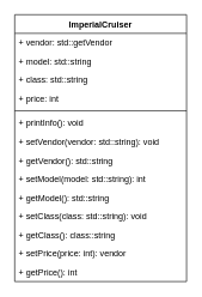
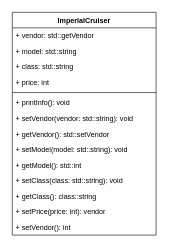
  <mxCell id="0" />
  <mxCell id="1" parent="0" />
  <mxCell id="2" value="ImperialCruiser" style="swimlane;fontStyle=1;align=center;verticalAlign=top;childLayout=stackLayout;horizontal=1;startSize=26;horizontalStack=0;resizeParent=1;resizeParentMax=0;resizeLast=0;collapsible=1;marginBottom=0;" vertex="1" parent="1"><mxGeometry x="20" y="20" width="240" height="372" as="geometry"><mxRectangle x="40" y="40" width="130" height="30" as="alternateBounds" /></mxGeometry></mxCell>
  <mxCell id="3" value="+ vendor: std::getVendor" style="text;strokeColor=none;fillColor=none;align=left;verticalAlign=top;spacingLeft=4;spacingRight=4;overflow=hidden;rotatable=0;points=[[0,0.5],[1,0.5]];portConstraint=eastwest;" vertex="1" parent="2"><mxGeometry y="26" width="240" height="26" as="geometry" /></mxCell>
  <mxCell id="4" value="+ model: std::string" style="text;strokeColor=none;fillColor=none;align=left;verticalAlign=top;spacingLeft=4;spacingRight=4;overflow=hidden;rotatable=0;points=[[0,0.5],[1,0.5]];portConstraint=eastwest;" vertex="1" parent="2"><mxGeometry y="52" width="240" height="26" as="geometry" /></mxCell>
  <mxCell id="5" value="+ class: std::string" style="text;strokeColor=none;fillColor=none;align=left;verticalAlign=top;spacingLeft=4;spacingRight=4;overflow=hidden;rotatable=0;points=[[0,0.5],[1,0.5]];portConstraint=eastwest;" vertex="1" parent="2"><mxGeometry y="78" width="240" height="26" as="geometry" /></mxCell>
  <mxCell id="6" value="+ price: int" style="text;strokeColor=none;fillColor=none;align=left;verticalAlign=top;spacingLeft=4;spacingRight=4;overflow=hidden;rotatable=0;points=[[0,0.5],[1,0.5]];portConstraint=eastwest;" vertex="1" parent="2"><mxGeometry y="104" width="240" height="26" as="geometry" /></mxCell>
  <mxCell id="7" value="" style="line;strokeWidth=1;fillColor=none;align=left;verticalAlign=middle;spacingTop=-1;spacingLeft=3;spacingRight=3;rotatable=0;labelPosition=right;points=[];portConstraint=eastwest;strokeColor=inherit;" vertex="1" parent="2"><mxGeometry y="130" width="240" height="8" as="geometry" /></mxCell>
  <mxCell id="8" value="+ printInfo(): void" style="text;strokeColor=none;fillColor=none;align=left;verticalAlign=top;spacingLeft=4;spacingRight=4;overflow=hidden;rotatable=0;points=[[0,0.5],[1,0.5]];portConstraint=eastwest;" vertex="1" parent="2"><mxGeometry y="138" width="240" height="26" as="geometry" /></mxCell>
  <mxCell id="9" value="+ setVendor(vendor: std::string): void" style="text;strokeColor=none;fillColor=none;align=left;verticalAlign=top;spacingLeft=4;spacingRight=4;overflow=hidden;rotatable=0;points=[[0,0.5],[1,0.5]];portConstraint=eastwest;" vertex="1" parent="2"><mxGeometry y="164" width="240" height="26" as="geometry" /></mxCell>
- <mxCell id="10" value="+ getVendor(): std::string" style="text;strokeColor=none;fillColor=none;align=left;verticalAlign=top;spacingLeft=4;spacingRight=4;overflow=hidden;rotatable=0;points=[[0,0.5],[1,0.5]];portConstraint=eastwest;" vertex="1" parent="2"><mxGeometry y="190" width="240" height="26" as="geometry" /></mxCell>
- <mxCell id="11" value="+ setModel(model: std::string): int" style="text;strokeColor=none;fillColor=none;align=left;verticalAlign=top;spacingLeft=4;spacingRight=4;overflow=hidden;rotatable=0;points=[[0,0.5],[1,0.5]];portConstraint=eastwest;" vertex="1" parent="2"><mxGeometry y="216" width="240" height="26" as="geometry" /></mxCell>
- <mxCell id="12" value="+ getModel(): std::string" style="text;strokeColor=none;fillColor=none;align=left;verticalAlign=top;spacingLeft=4;spacingRight=4;overflow=hidden;rotatable=0;points=[[0,0.5],[1,0.5]];portConstraint=eastwest;" vertex="1" parent="2"><mxGeometry y="242" width="240" height="26" as="geometry" /></mxCell>
+ <mxCell id="10" value="+ getVendor(): std::setVendor" style="text;strokeColor=none;fillColor=none;align=left;verticalAlign=top;spacingLeft=4;spacingRight=4;overflow=hidden;rotatable=0;points=[[0,0.5],[1,0.5]];portConstraint=eastwest;" vertex="1" parent="2"><mxGeometry y="190" width="240" height="26" as="geometry" /></mxCell>
+ <mxCell id="11" value="+ setModel(model: std::string): void" style="text;strokeColor=none;fillColor=none;align=left;verticalAlign=top;spacingLeft=4;spacingRight=4;overflow=hidden;rotatable=0;points=[[0,0.5],[1,0.5]];portConstraint=eastwest;" vertex="1" parent="2"><mxGeometry y="216" width="240" height="26" as="geometry" /></mxCell>
+ <mxCell id="12" value="+ getModel(): std::int" style="text;strokeColor=none;fillColor=none;align=left;verticalAlign=top;spacingLeft=4;spacingRight=4;overflow=hidden;rotatable=0;points=[[0,0.5],[1,0.5]];portConstraint=eastwest;" vertex="1" parent="2"><mxGeometry y="242" width="240" height="26" as="geometry" /></mxCell>
  <mxCell id="13" value="+ setClass(class: std::string): void" style="text;strokeColor=none;fillColor=none;align=left;verticalAlign=top;spacingLeft=4;spacingRight=4;overflow=hidden;rotatable=0;points=[[0,0.5],[1,0.5]];portConstraint=eastwest;" vertex="1" parent="2"><mxGeometry y="268" width="240" height="26" as="geometry" /></mxCell>
  <mxCell id="14" value="+ getClass(): class::string" style="text;strokeColor=none;fillColor=none;align=left;verticalAlign=top;spacingLeft=4;spacingRight=4;overflow=hidden;rotatable=0;points=[[0,0.5],[1,0.5]];portConstraint=eastwest;" vertex="1" parent="2"><mxGeometry y="294" width="240" height="26" as="geometry" /></mxCell>
  <mxCell id="15" value="+ setPrice(price: int): vendor" style="text;strokeColor=none;fillColor=none;align=left;verticalAlign=top;spacingLeft=4;spacingRight=4;overflow=hidden;rotatable=0;points=[[0,0.5],[1,0.5]];portConstraint=eastwest;" vertex="1" parent="2"><mxGeometry y="320" width="240" height="26" as="geometry" /></mxCell>
- <mxCell id="16" value="+ getPrice(): int" style="text;strokeColor=none;fillColor=none;align=left;verticalAlign=top;spacingLeft=4;spacingRight=4;overflow=hidden;rotatable=0;points=[[0,0.5],[1,0.5]];portConstraint=eastwest;" vertex="1" parent="2"><mxGeometry y="346" width="240" height="26" as="geometry" /></mxCell>
+ <mxCell id="16" value="+ setVendor(): int" style="text;strokeColor=none;fillColor=none;align=left;verticalAlign=top;spacingLeft=4;spacingRight=4;overflow=hidden;rotatable=0;points=[[0,0.5],[1,0.5]];portConstraint=eastwest;" vertex="1" parent="2"><mxGeometry y="346" width="240" height="26" as="geometry" /></mxCell>
